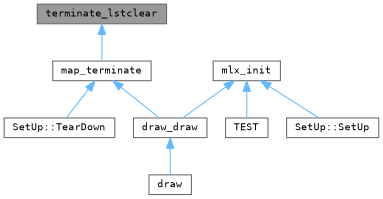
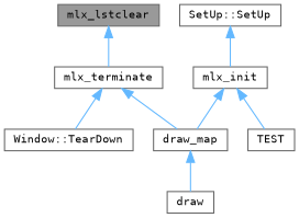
  digraph {
    fontname="DejaVu Sans Mono"
    rankdir=TB
    node [color=grey40 fillcolor=white fontname="DejaVu Sans Mono" fontsize=10 shape=box style=filled]
    edge [color=steelblue1 dir=back fontname="DejaVu Sans Mono" fontsize=10 labelfontname=Helvetica labelfontsize=10 style=solid]
-   n1 [color=gray40 fillcolor=grey60 fontcolor=black height=0.2 label=terminate_lstclear width=0.4]
-   n2 [height=0.2 label=map_terminate width=0.4]
-   n3 [height=0.2 label=draw_draw width=0.4]
-   n4 [height=0.2 label="SetUp::TearDown" width=0.4]
+   n1 [color=gray40 fillcolor=grey60 fontcolor=black height=0.2 label=mlx_lstclear width=0.4]
+   n2 [height=0.2 label=mlx_terminate width=0.4]
+   n3 [height=0.2 label=draw_map width=0.4]
+   n4 [height=0.2 label="Window::TearDown" width=0.4]
    n5 [height=0.2 label=draw width=0.4]
    n6 [height=0.2 label=mlx_init width=0.4]
    n7 [height=0.2 label=TEST width=0.4]
    n8 [height=0.2 label="SetUp::SetUp" width=0.4]
    n1 -> n2
    n2 -> n3
    n2 -> n4
    n3 -> n5
    n6 -> n3
    n6 -> n7
-   n6 -> n8
+   n8 -> n6
  }
